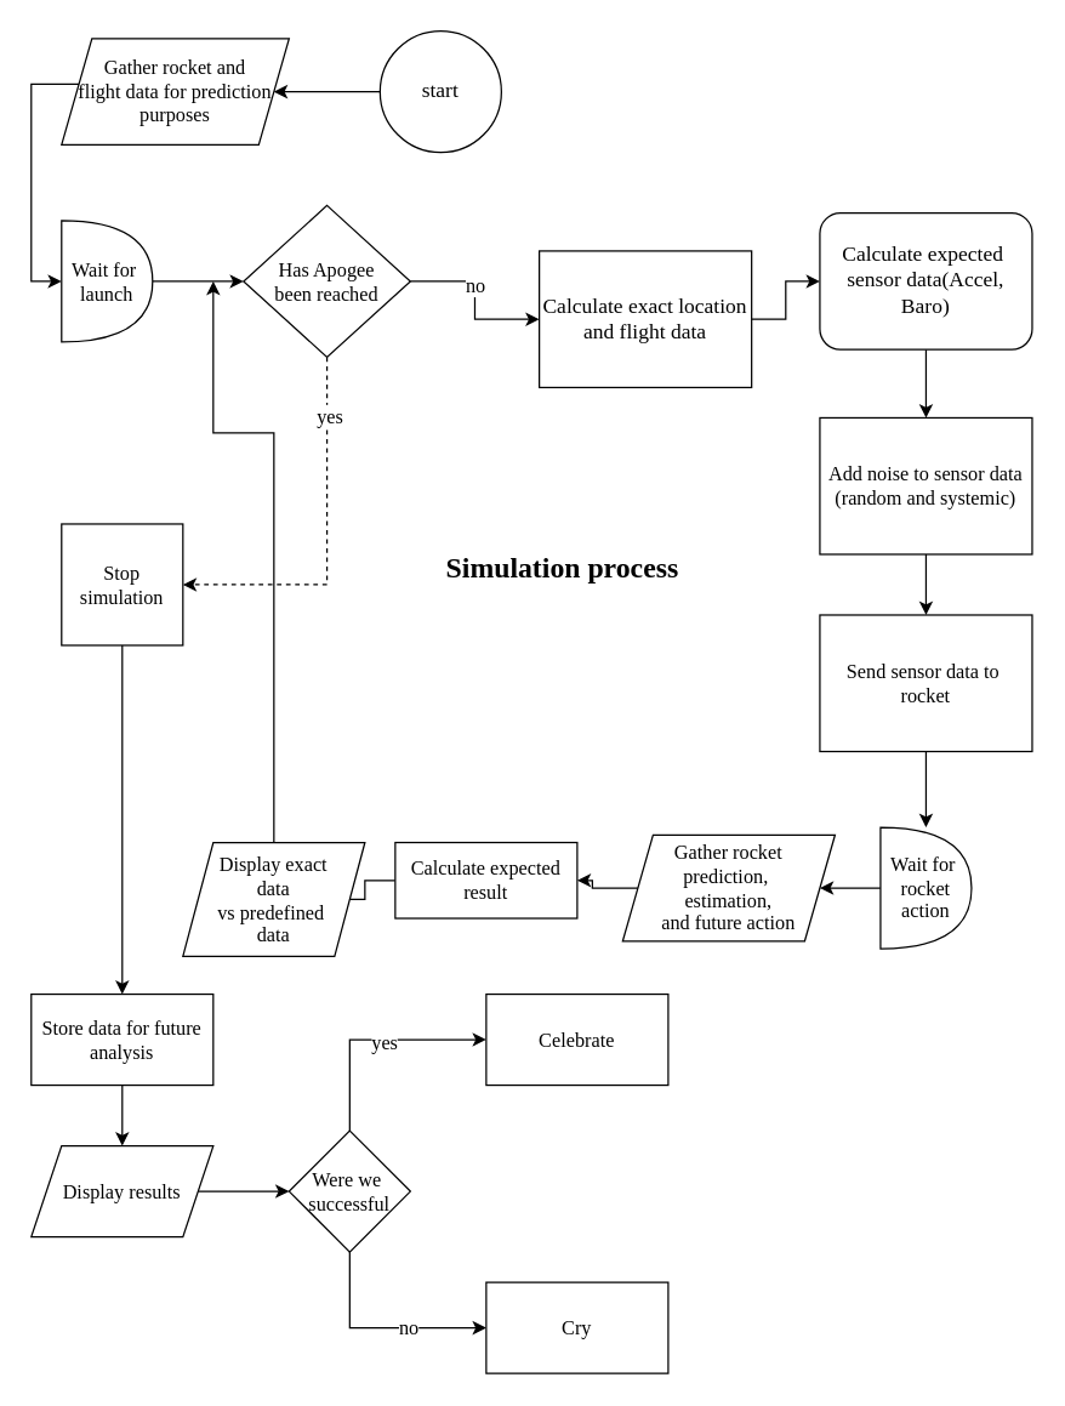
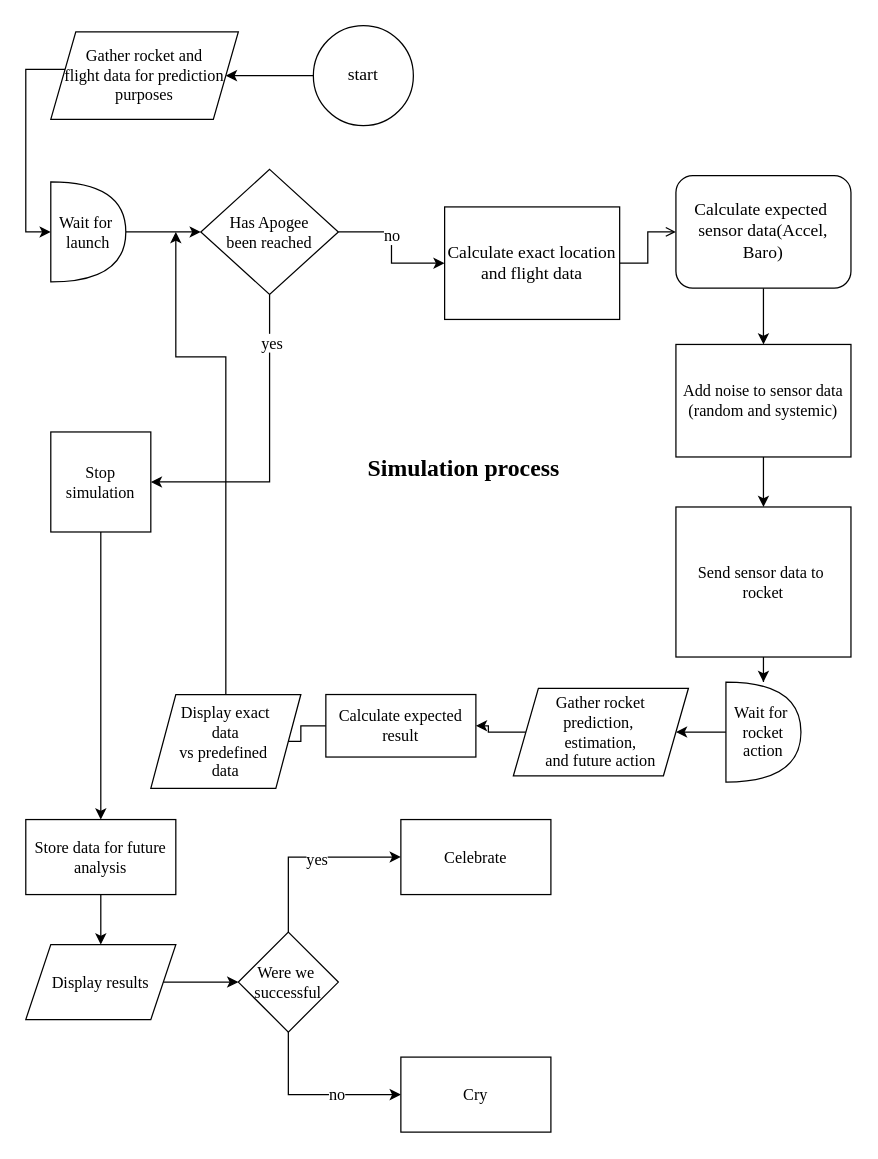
  <mxCell id="0" />
  <mxCell id="1" parent="0" />
  <mxCell id="2" style="edgeStyle=orthogonalEdgeStyle;rounded=0;orthogonalLoop=1;jettySize=auto;html=1;entryX=0;entryY=0.5;entryDx=0;entryDy=0;entryPerimeter=0;fontFamily=Times New Roman;fontSize=13;" edge="1" parent="1" source="3" target="7"><mxGeometry relative="1" as="geometry"><Array as="points"><mxPoint x="20" y="55" /><mxPoint x="20" y="185" /></Array></mxGeometry></mxCell>
  <mxCell id="3" value="&lt;font style=&quot;font-size: 13px;&quot; face=&quot;Times New Roman&quot;&gt;Gather rocket and &lt;br&gt;flight data for prediction&lt;br&gt;purposes&lt;br&gt;&lt;/font&gt;" style="shape=parallelogram;perimeter=parallelogramPerimeter;whiteSpace=wrap;html=1;fixedSize=1;" vertex="1" parent="1"><mxGeometry x="40" y="25" width="150" height="70" as="geometry" /></mxCell>
  <mxCell id="4" value="" style="edgeStyle=orthogonalEdgeStyle;rounded=0;orthogonalLoop=1;jettySize=auto;html=1;fontFamily=Times New Roman;fontSize=13;" edge="1" parent="1" source="5" target="3"><mxGeometry relative="1" as="geometry" /></mxCell>
  <mxCell id="5" value="&lt;font style=&quot;font-size: 14px;&quot;&gt;start&lt;/font&gt;" style="ellipse;whiteSpace=wrap;html=1;aspect=fixed;fontFamily=Times New Roman;fontSize=13;" vertex="1" parent="1"><mxGeometry x="250" y="20" width="80" height="80" as="geometry" /></mxCell>
  <mxCell id="6" value="" style="edgeStyle=orthogonalEdgeStyle;rounded=0;orthogonalLoop=1;jettySize=auto;html=1;fontFamily=Times New Roman;fontSize=13;" edge="1" parent="1" source="7" target="12"><mxGeometry relative="1" as="geometry" /></mxCell>
  <mxCell id="7" value="Wait for&amp;nbsp;&lt;br&gt;launch" style="shape=or;whiteSpace=wrap;html=1;fontFamily=Times New Roman;fontSize=13;" vertex="1" parent="1"><mxGeometry x="40" y="145" width="60" height="80" as="geometry" /></mxCell>
  <mxCell id="8" value="" style="edgeStyle=orthogonalEdgeStyle;rounded=0;orthogonalLoop=1;jettySize=auto;html=1;fontFamily=Times New Roman;fontSize=13;" edge="1" parent="1" source="12" target="14"><mxGeometry relative="1" as="geometry" /></mxCell>
  <mxCell id="9" value="no" style="edgeLabel;html=1;align=center;verticalAlign=middle;resizable=0;points=[];fontSize=13;fontFamily=Times New Roman;" vertex="1" connectable="0" parent="8"><mxGeometry x="-0.229" y="-2" relative="1" as="geometry"><mxPoint as="offset" /></mxGeometry></mxCell>
- <mxCell id="10" style="edgeStyle=orthogonalEdgeStyle;rounded=0;orthogonalLoop=1;jettySize=auto;html=1;entryX=1;entryY=0.5;entryDx=0;entryDy=0;fontFamily=Times New Roman;fontSize=13;dashed=1;" edge="1" parent="1" source="12" target="30"><mxGeometry relative="1" as="geometry"><Array as="points"><mxPoint x="215" y="385" /></Array></mxGeometry></mxCell>
+ <mxCell id="10" style="edgeStyle=orthogonalEdgeStyle;rounded=0;orthogonalLoop=1;jettySize=auto;html=1;entryX=1;entryY=0.5;entryDx=0;entryDy=0;fontFamily=Times New Roman;fontSize=13;" edge="1" parent="1" source="12" target="30"><mxGeometry relative="1" as="geometry"><Array as="points"><mxPoint x="215" y="385" /></Array></mxGeometry></mxCell>
  <mxCell id="11" value="yes" style="edgeLabel;html=1;align=center;verticalAlign=middle;resizable=0;points=[];fontSize=13;fontFamily=Times New Roman;" vertex="1" connectable="0" parent="10"><mxGeometry x="-0.693" y="1" relative="1" as="geometry"><mxPoint as="offset" /></mxGeometry></mxCell>
  <mxCell id="12" value="Has Apogee&lt;br&gt;been reached" style="rhombus;whiteSpace=wrap;html=1;fontFamily=Times New Roman;fontSize=13;" vertex="1" parent="1"><mxGeometry x="160" y="135" width="110" height="100" as="geometry" /></mxCell>
- <mxCell id="13" value="" style="edgeStyle=orthogonalEdgeStyle;rounded=0;orthogonalLoop=1;jettySize=auto;html=1;fontFamily=Times New Roman;fontSize=13;" edge="1" parent="1" source="14" target="16"><mxGeometry relative="1" as="geometry" /></mxCell>
+ <mxCell id="13" value="" style="edgeStyle=orthogonalEdgeStyle;rounded=0;orthogonalLoop=1;jettySize=auto;html=1;fontFamily=Times New Roman;fontSize=13;endArrow=open;" edge="1" parent="1" source="14" target="16"><mxGeometry relative="1" as="geometry" /></mxCell>
  <mxCell id="14" value="&lt;font style=&quot;font-size: 14px;&quot;&gt;Calculate exact location and flight data&lt;/font&gt;" style="rounded=0;whiteSpace=wrap;html=1;fontFamily=Times New Roman;fontSize=13;" vertex="1" parent="1"><mxGeometry x="355" y="165" width="140" height="90" as="geometry" /></mxCell>
  <mxCell id="15" value="" style="edgeStyle=orthogonalEdgeStyle;rounded=0;orthogonalLoop=1;jettySize=auto;html=1;fontFamily=Times New Roman;fontSize=13;" edge="1" parent="1" source="16" target="18"><mxGeometry relative="1" as="geometry" /></mxCell>
  <mxCell id="16" value="&lt;font style=&quot;font-size: 14px;&quot;&gt;Calculate expected&amp;nbsp;&lt;br&gt;sensor data(Accel, Baro)&lt;/font&gt;" style="whiteSpace=wrap;html=1;fontFamily=Times New Roman;fontSize=13;rounded=1;" vertex="1" parent="1"><mxGeometry x="540" y="140" width="140" height="90" as="geometry" /></mxCell>
  <mxCell id="17" value="" style="edgeStyle=orthogonalEdgeStyle;rounded=0;orthogonalLoop=1;jettySize=auto;html=1;fontFamily=Times New Roman;fontSize=13;" edge="1" parent="1" source="18" target="20"><mxGeometry relative="1" as="geometry" /></mxCell>
  <mxCell id="18" value="Add noise to sensor data&lt;br&gt;(random and systemic)" style="rounded=0;whiteSpace=wrap;html=1;fontFamily=Times New Roman;fontSize=13;" vertex="1" parent="1"><mxGeometry x="540" y="275" width="140" height="90" as="geometry" /></mxCell>
  <mxCell id="19" value="" style="edgeStyle=orthogonalEdgeStyle;rounded=0;orthogonalLoop=1;jettySize=auto;html=1;fontFamily=Times New Roman;fontSize=13;" edge="1" parent="1" source="20" target="22"><mxGeometry relative="1" as="geometry" /></mxCell>
- <mxCell id="20" value="Send sensor data to&amp;nbsp;&lt;br&gt;rocket" style="rounded=0;whiteSpace=wrap;html=1;fontFamily=Times New Roman;fontSize=13;" vertex="1" parent="1"><mxGeometry x="540" y="405" width="140" height="90" as="geometry" /></mxCell>
+ <mxCell id="20" value="Send sensor data to&amp;nbsp;&lt;br&gt;rocket" style="rounded=0;whiteSpace=wrap;html=1;fontFamily=Times New Roman;fontSize=13;" vertex="1" parent="1"><mxGeometry x="540" y="405" width="140" height="120" as="geometry" /></mxCell>
  <mxCell id="21" value="" style="edgeStyle=orthogonalEdgeStyle;rounded=0;orthogonalLoop=1;jettySize=auto;html=1;fontFamily=Times New Roman;fontSize=13;" edge="1" parent="1" source="22" target="24"><mxGeometry relative="1" as="geometry" /></mxCell>
  <mxCell id="22" value="Wait for&amp;nbsp;&lt;br&gt;rocket action" style="shape=or;whiteSpace=wrap;html=1;fontFamily=Times New Roman;fontSize=13;" vertex="1" parent="1"><mxGeometry x="580" y="545" width="60" height="80" as="geometry" /></mxCell>
  <mxCell id="23" value="" style="edgeStyle=orthogonalEdgeStyle;rounded=0;orthogonalLoop=1;jettySize=auto;html=1;fontFamily=Times New Roman;fontSize=13;" edge="1" parent="1" source="24" target="26"><mxGeometry relative="1" as="geometry" /></mxCell>
  <mxCell id="24" value="Gather rocket &lt;br&gt;prediction,&amp;nbsp;&lt;br&gt;estimation,&lt;br&gt;and future action" style="shape=parallelogram;perimeter=parallelogramPerimeter;whiteSpace=wrap;html=1;fixedSize=1;fontFamily=Times New Roman;fontSize=13;" vertex="1" parent="1"><mxGeometry x="410" y="550" width="140" height="70" as="geometry" /></mxCell>
  <mxCell id="25" value="" style="edgeStyle=orthogonalEdgeStyle;rounded=0;orthogonalLoop=1;jettySize=auto;html=1;fontFamily=Times New Roman;fontSize=13;" edge="1" parent="1" source="26" target="28"><mxGeometry relative="1" as="geometry" /></mxCell>
  <mxCell id="26" value="Calculate expected&lt;br&gt;result" style="whiteSpace=wrap;html=1;fontFamily=Times New Roman;fontSize=13;" vertex="1" parent="1"><mxGeometry x="260" y="555" width="120" height="50" as="geometry" /></mxCell>
  <mxCell id="27" style="edgeStyle=orthogonalEdgeStyle;rounded=0;orthogonalLoop=1;jettySize=auto;html=1;fontFamily=Times New Roman;fontSize=13;" edge="1" parent="1" source="28"><mxGeometry relative="1" as="geometry"><mxPoint x="140" y="185" as="targetPoint" /><Array as="points"><mxPoint x="180" y="285" /><mxPoint x="140" y="285" /></Array></mxGeometry></mxCell>
  <mxCell id="28" value="Display exact &lt;br&gt;data&lt;br&gt;vs predefined&amp;nbsp;&lt;br&gt;data" style="shape=parallelogram;perimeter=parallelogramPerimeter;whiteSpace=wrap;html=1;fixedSize=1;fontFamily=Times New Roman;fontSize=13;" vertex="1" parent="1"><mxGeometry x="120" y="555" width="120" height="75" as="geometry" /></mxCell>
  <mxCell id="29" style="edgeStyle=orthogonalEdgeStyle;rounded=0;orthogonalLoop=1;jettySize=auto;html=1;entryX=0.5;entryY=0;entryDx=0;entryDy=0;fontFamily=Times New Roman;fontSize=13;" edge="1" parent="1" source="30" target="32"><mxGeometry relative="1" as="geometry" /></mxCell>
  <mxCell id="30" value="Stop simulation" style="whiteSpace=wrap;html=1;aspect=fixed;fontFamily=Times New Roman;fontSize=13;" vertex="1" parent="1"><mxGeometry x="40" y="345" width="80" height="80" as="geometry" /></mxCell>
  <mxCell id="31" value="" style="edgeStyle=orthogonalEdgeStyle;rounded=0;orthogonalLoop=1;jettySize=auto;html=1;fontFamily=Times New Roman;fontSize=13;" edge="1" parent="1" source="32" target="34"><mxGeometry relative="1" as="geometry" /></mxCell>
  <mxCell id="32" value="Store data for future analysis" style="whiteSpace=wrap;html=1;fontFamily=Times New Roman;fontSize=13;" vertex="1" parent="1"><mxGeometry x="20" y="655" width="120" height="60" as="geometry" /></mxCell>
  <mxCell id="33" value="" style="edgeStyle=orthogonalEdgeStyle;rounded=0;orthogonalLoop=1;jettySize=auto;html=1;fontFamily=Times New Roman;fontSize=13;" edge="1" parent="1" source="34" target="39"><mxGeometry relative="1" as="geometry" /></mxCell>
  <mxCell id="34" value="Display results" style="shape=parallelogram;perimeter=parallelogramPerimeter;whiteSpace=wrap;html=1;fixedSize=1;fontFamily=Times New Roman;fontSize=13;" vertex="1" parent="1"><mxGeometry x="20" y="755" width="120" height="60" as="geometry" /></mxCell>
  <mxCell id="35" style="edgeStyle=orthogonalEdgeStyle;rounded=0;orthogonalLoop=1;jettySize=auto;html=1;entryX=0;entryY=0.5;entryDx=0;entryDy=0;fontFamily=Times New Roman;fontSize=13;" edge="1" parent="1" source="39" target="40"><mxGeometry relative="1" as="geometry"><Array as="points"><mxPoint x="230" y="685" /></Array></mxGeometry></mxCell>
  <mxCell id="36" value="yes" style="edgeLabel;html=1;align=center;verticalAlign=middle;resizable=0;points=[];fontSize=13;fontFamily=Times New Roman;" vertex="1" connectable="0" parent="35"><mxGeometry x="0.098" y="-1" relative="1" as="geometry"><mxPoint as="offset" /></mxGeometry></mxCell>
  <mxCell id="37" style="edgeStyle=orthogonalEdgeStyle;rounded=0;orthogonalLoop=1;jettySize=auto;html=1;entryX=0;entryY=0.5;entryDx=0;entryDy=0;fontFamily=Times New Roman;fontSize=13;" edge="1" parent="1" source="39" target="41"><mxGeometry relative="1" as="geometry"><Array as="points"><mxPoint x="230" y="875" /></Array></mxGeometry></mxCell>
  <mxCell id="38" value="no" style="edgeLabel;html=1;align=center;verticalAlign=middle;resizable=0;points=[];fontSize=13;fontFamily=Times New Roman;" vertex="1" connectable="0" parent="37"><mxGeometry x="0.262" y="1" relative="1" as="geometry"><mxPoint as="offset" /></mxGeometry></mxCell>
  <mxCell id="39" value="Were we&amp;nbsp;&lt;br&gt;successful" style="rhombus;whiteSpace=wrap;html=1;fontFamily=Times New Roman;fontSize=13;" vertex="1" parent="1"><mxGeometry x="190" y="745" width="80" height="80" as="geometry" /></mxCell>
  <mxCell id="40" value="Celebrate" style="whiteSpace=wrap;html=1;fontFamily=Times New Roman;fontSize=13;" vertex="1" parent="1"><mxGeometry x="320" y="655" width="120" height="60" as="geometry" /></mxCell>
  <mxCell id="41" value="Cry" style="whiteSpace=wrap;html=1;fontFamily=Times New Roman;fontSize=13;" vertex="1" parent="1"><mxGeometry x="320" y="845" width="120" height="60" as="geometry" /></mxCell>
  <mxCell id="42" value="&lt;font style=&quot;font-size: 19px;&quot;&gt;&lt;b&gt;Simulation process&lt;/b&gt;&lt;/font&gt;" style="text;html=1;align=center;verticalAlign=middle;resizable=0;points=[];autosize=1;strokeColor=none;fillColor=none;fontSize=13;fontFamily=Times New Roman;" vertex="1" parent="1"><mxGeometry x="280" y="355" width="180" height="40" as="geometry" /></mxCell>
